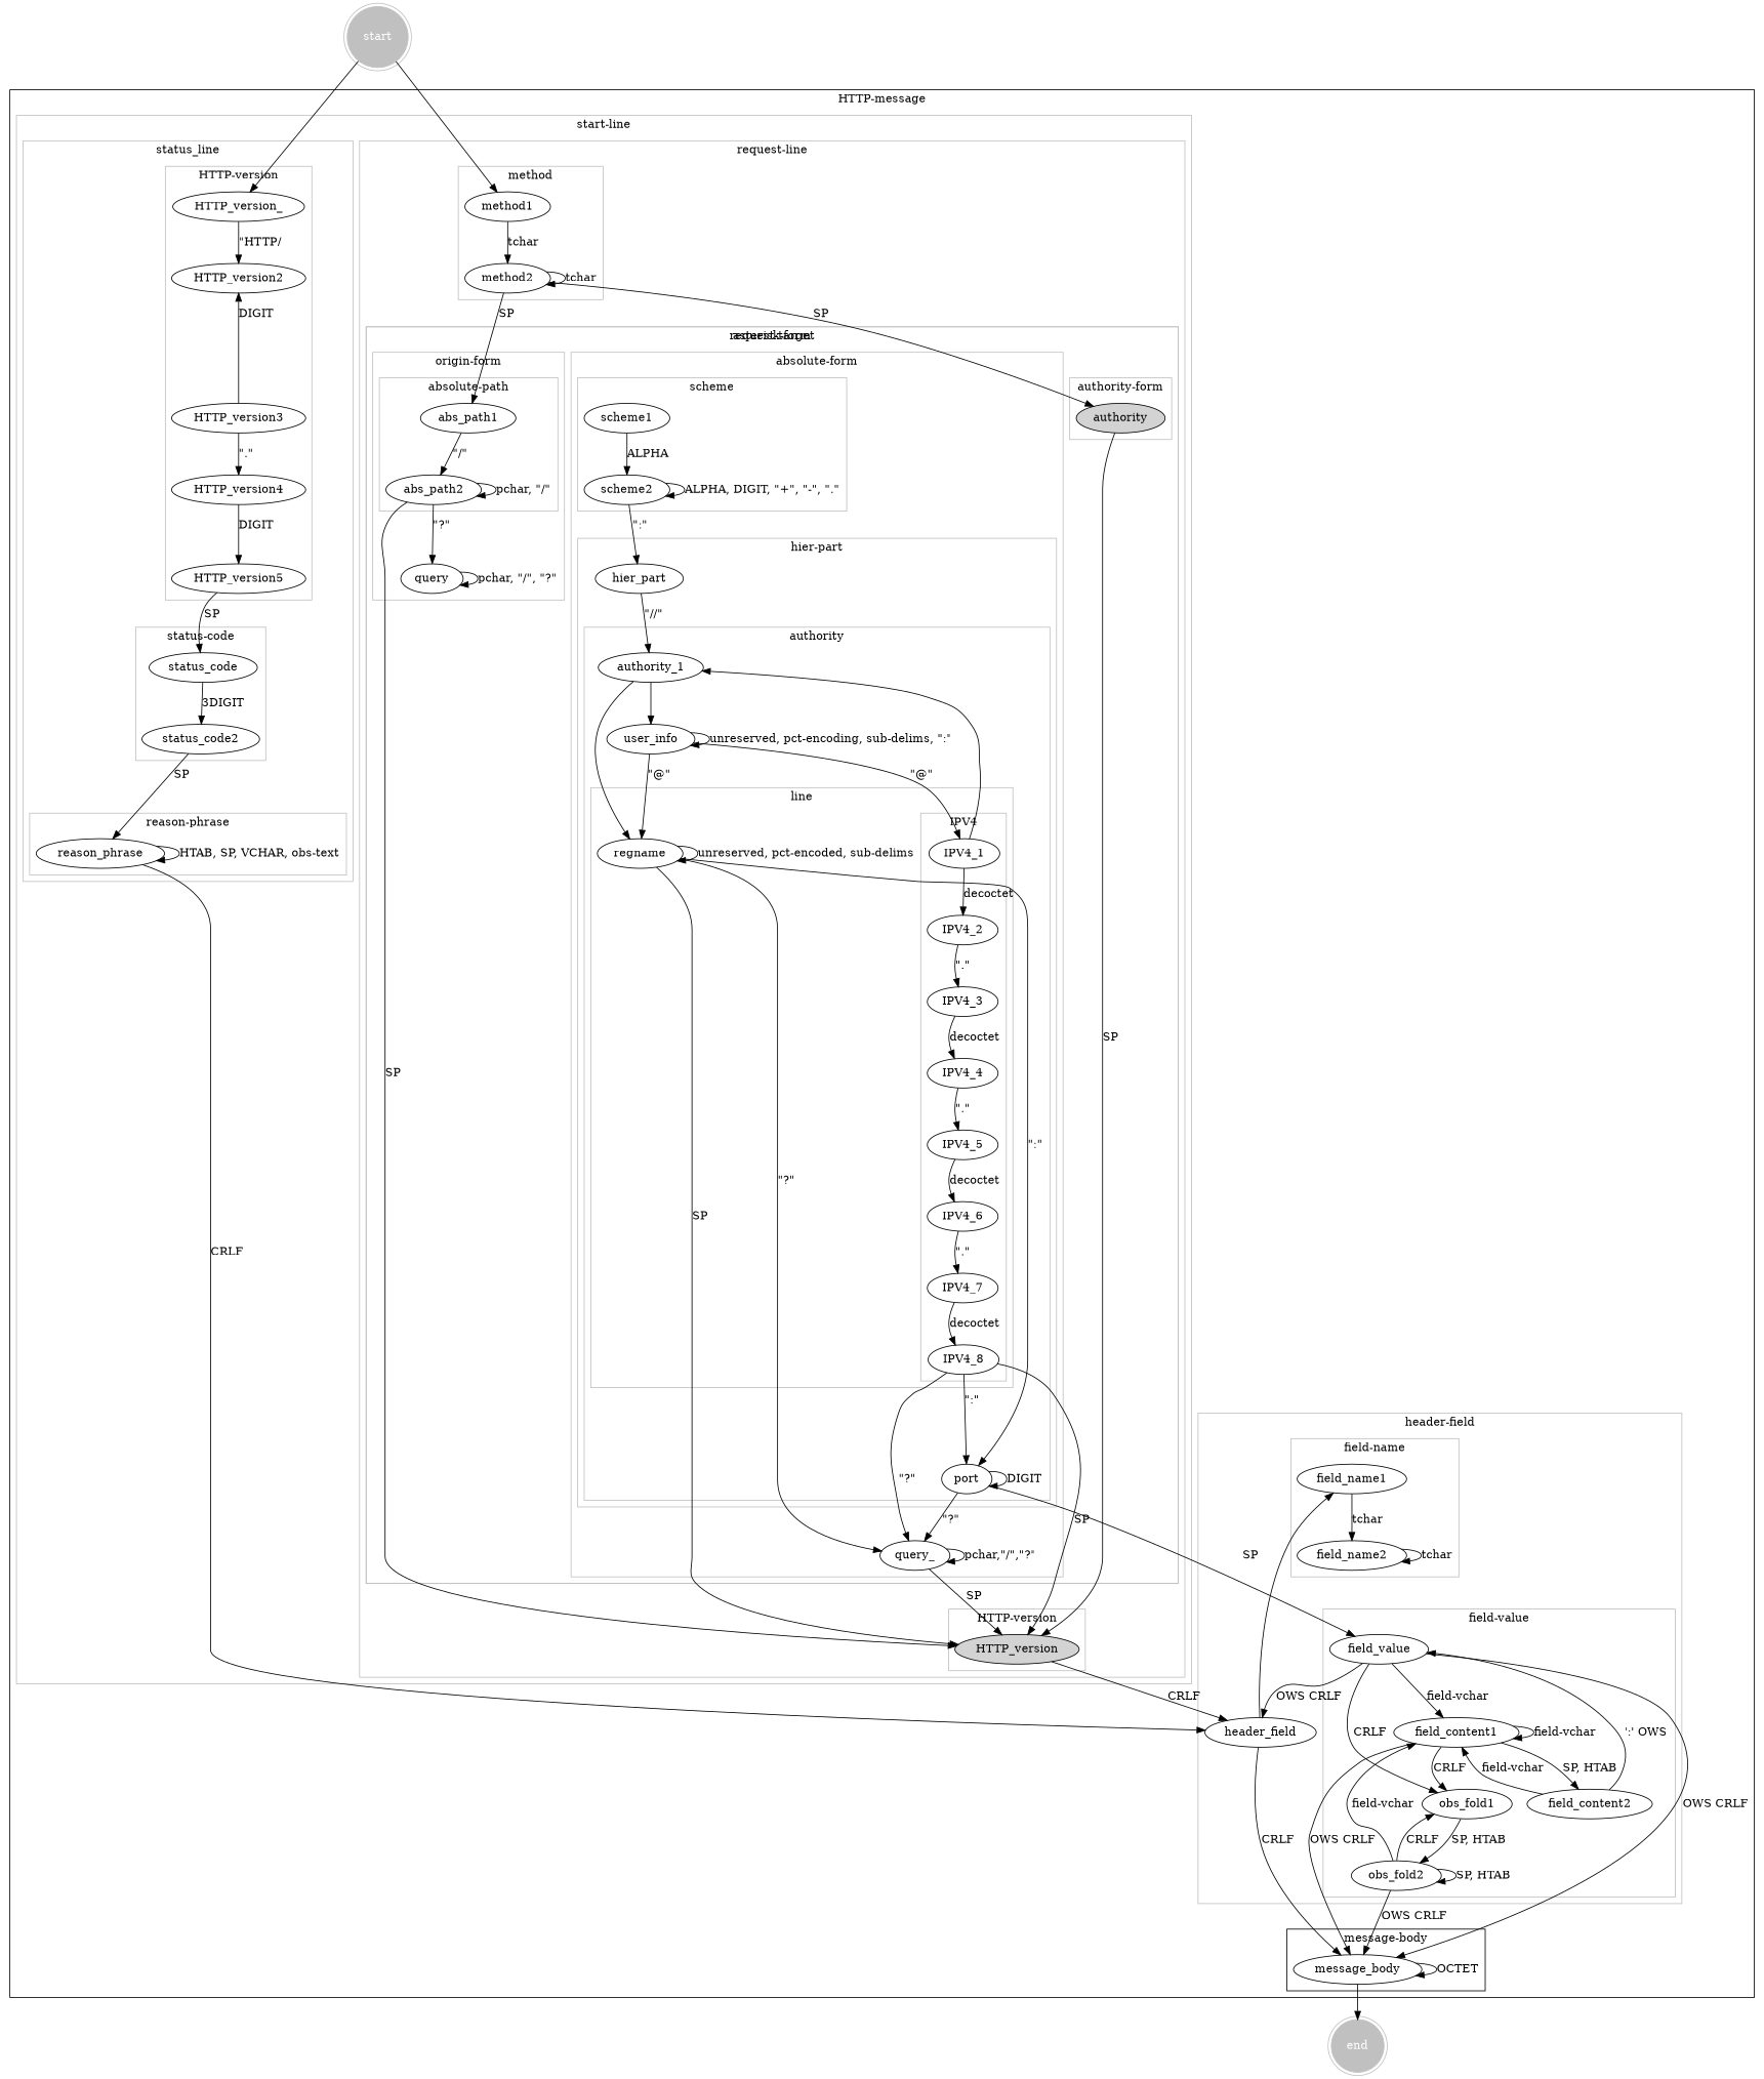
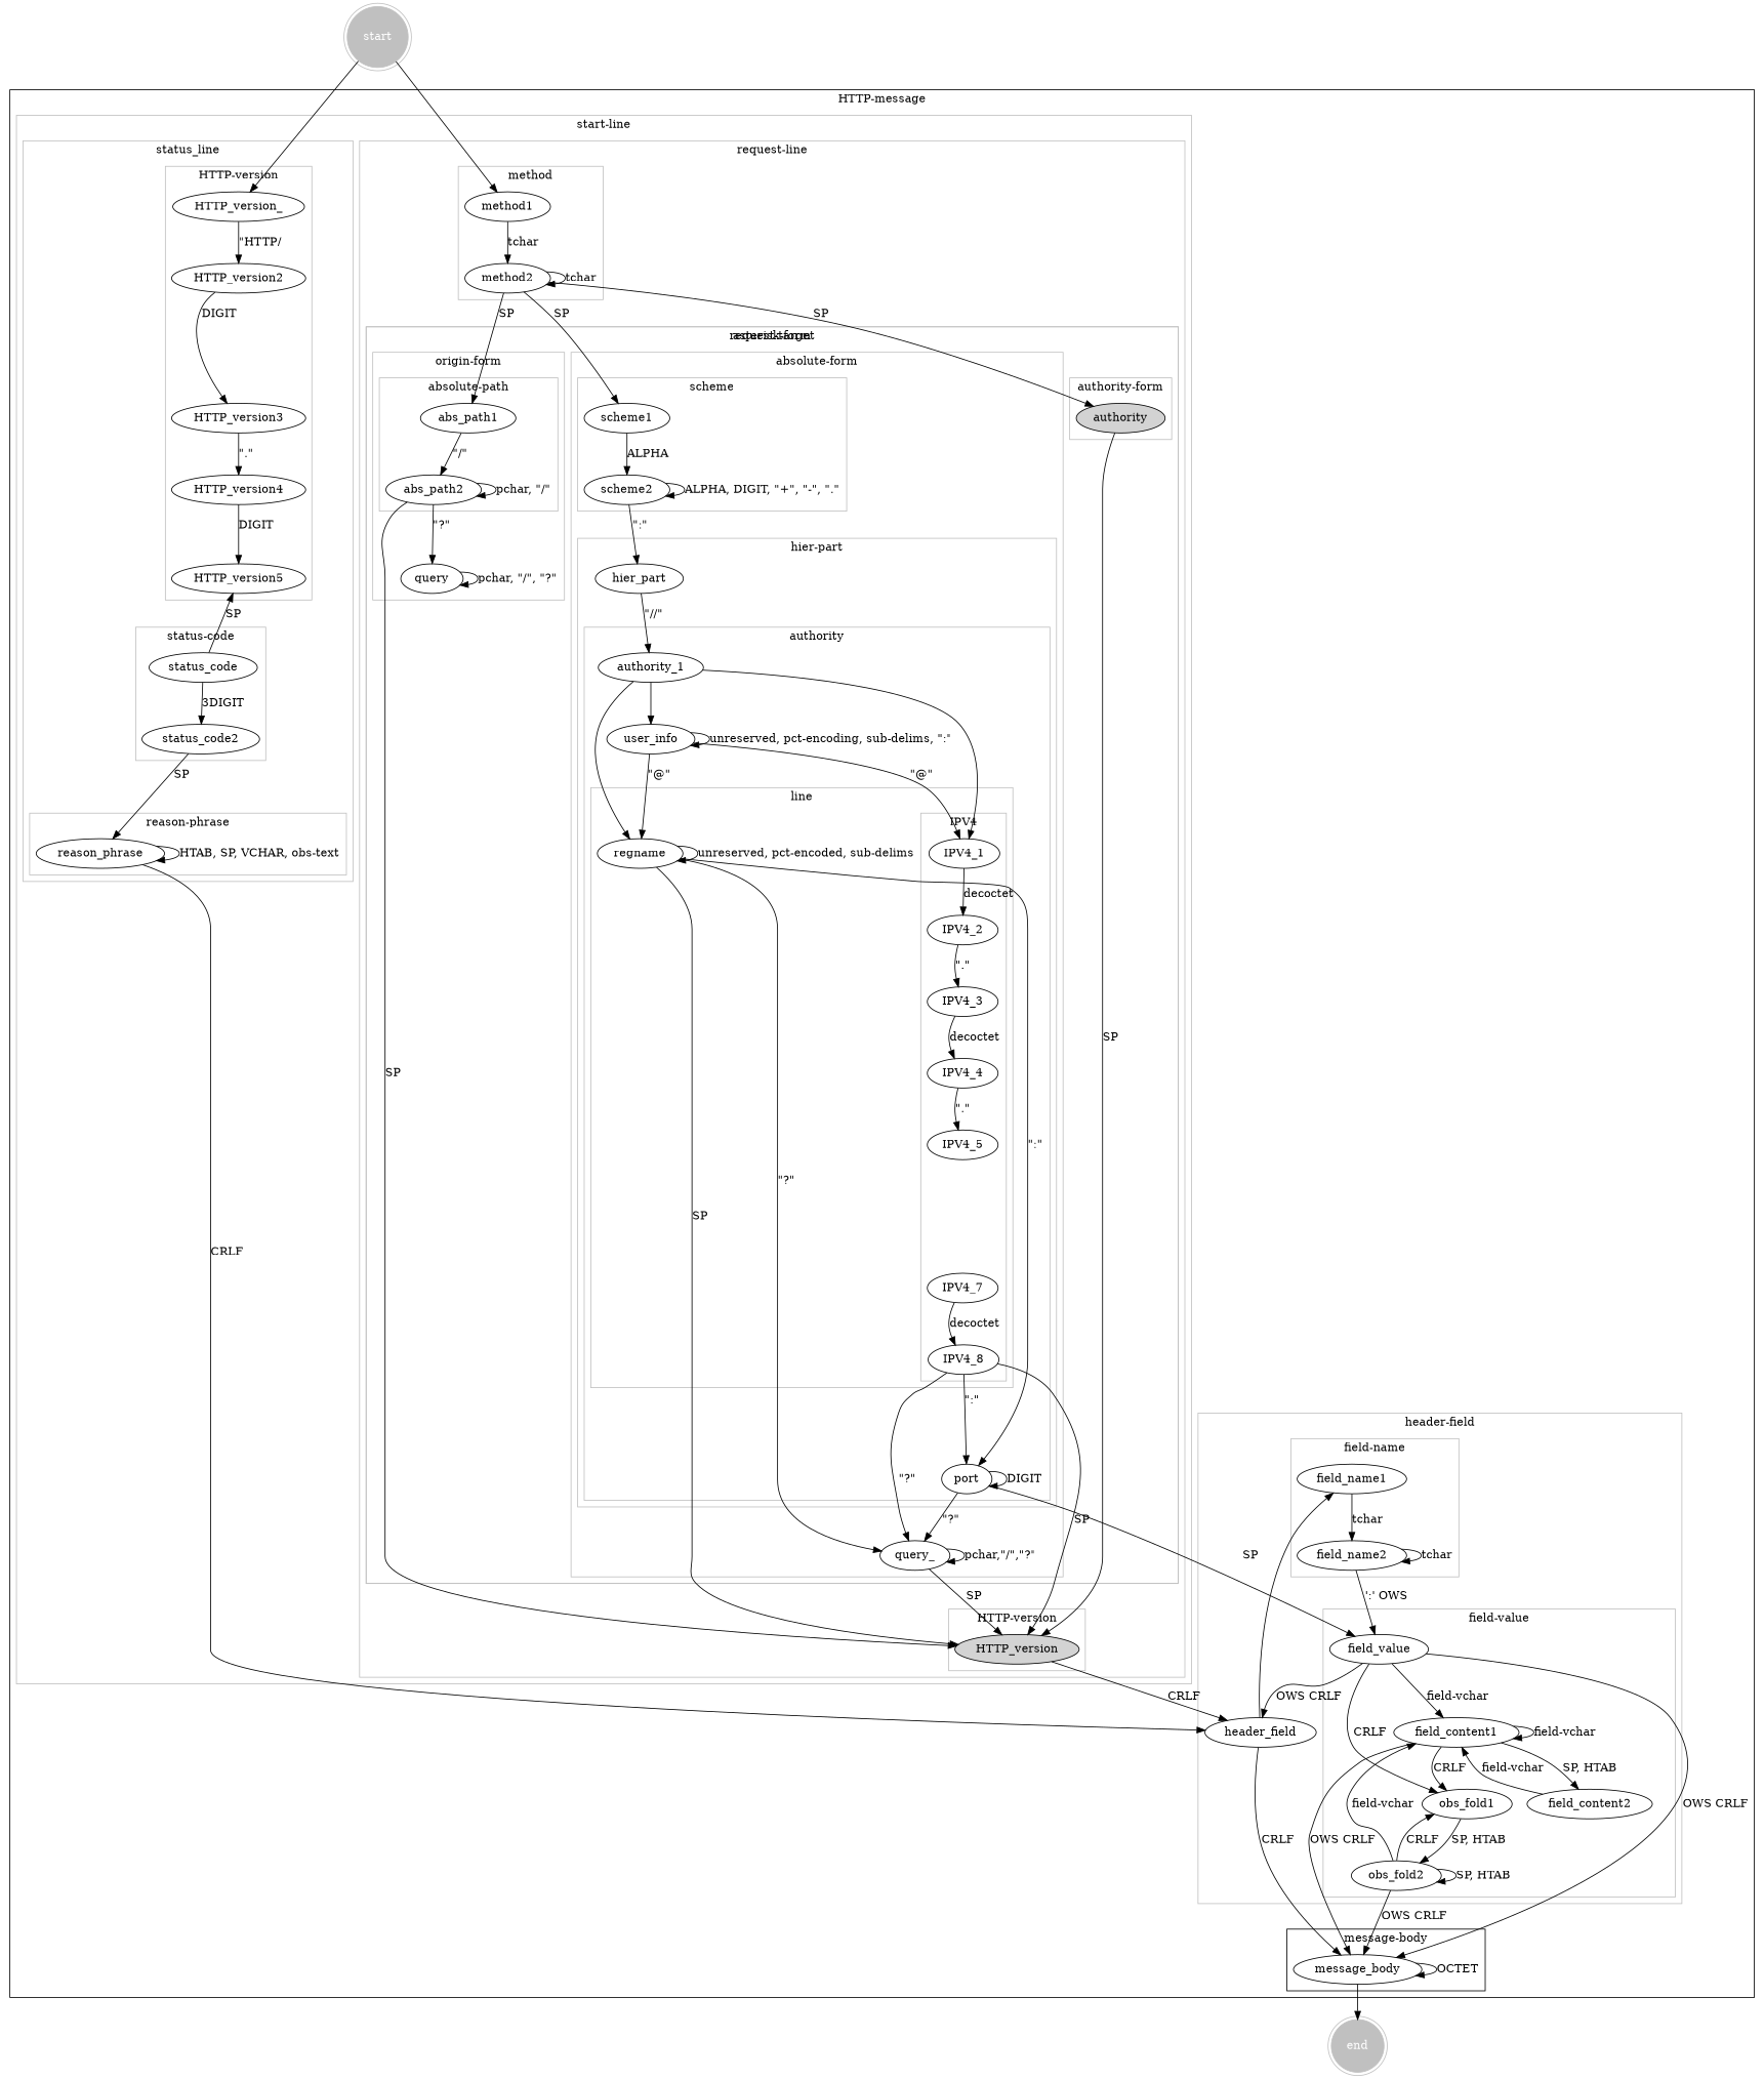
  digraph {
    compound=true
    method1
    method2
    abs_path1
    abs_path2
    query
    scheme1
    scheme2
    IPV4_1
    IPV4_2
    IPV4_3
    IPV4_4
    IPV4_5
-   IPV4_6
    IPV4_7
    IPV4_8
    regname
    authority_1
    user_info
    port
    hier_part
    query_
    authority [style=filled]
    HTTP_version [style=filled]
    HTTP_version_
    HTTP_version2
    HTTP_version3
    HTTP_version4
    HTTP_version5
    status_code
    status_code2
    reason_phrase
    field_name1
    field_name2
    field_value
    field_content1
    obs_fold1
    field_content2
    obs_fold2
    header_field
    message_body
    end [color=grey fontcolor=white shape=doublecircle style=filled]
    start [color=grey fontcolor=white shape=doublecircle style=filled]
    subgraph cluster_1 {
      color=black
      label="HTTP-message"
      subgraph cluster_2 {
        color=grey
        label="start-line"
        subgraph cluster_3 {
          color=grey
          label="request-line"
          subgraph cluster_4 {
            color=grey
            label=method
            method1
            method2
          }
          subgraph cluster_5 {
            color=grey
            label="request-target"
            subgraph cluster_6 {
              color=grey
              label="origin-form"
              query
              subgraph cluster_7 {
                color=grey
                label="absolute-path"
                abs_path1
                abs_path2
              }
            }
            subgraph cluster_8 {
              color=grey
              label="absolute-form"
              query_
              subgraph cluster_9 {
                color=grey
                label=scheme
                scheme1
                scheme2
              }
              subgraph cluster_10 {
                color=grey
                label="hier-part"
                hier_part
                subgraph cluster_11 {
                  color=grey
                  label=authority
                  authority_1
                  user_info
                  port
                  subgraph cluster_12 {
                    color=grey
                    label=line
                    regname
                    subgraph cluster_13 {
                      color=grey
                      label=IPV4
                      IPV4_1
                      IPV4_2
                      IPV4_3
                      IPV4_4
                      IPV4_5
-                     IPV4_6
                      IPV4_7
                      IPV4_8
                    }
                  }
                }
              }
            }
            subgraph cluster_14 {
              color=grey
              label="authority-form"
              authority
            }
            subgraph cluster_15 {
              color=grey
              label="asterisk-form"
            }
          }
          subgraph cluster_16 {
            color=grey
            label="HTTP-version"
            HTTP_version
          }
        }
        subgraph cluster_17 {
          color=grey
          label=status_line
          subgraph cluster_18 {
            color=grey
            label="HTTP-version"
            HTTP_version_
            HTTP_version2
            HTTP_version3
            HTTP_version4
            HTTP_version5
          }
          subgraph cluster_19 {
            color=grey
            label="status-code"
            status_code
            status_code2
          }
          subgraph cluster_20 {
            color=grey
            label="reason-phrase"
            reason_phrase
          }
        }
      }
      subgraph cluster_21 {
        color=grey
        label="header-field"
        header_field
        subgraph cluster_22 {
          color=grey
          label="field-name"
          field_name1
          field_name2
        }
        subgraph cluster_23 {
          color=grey
          label="field-value"
          field_value
          field_content1
          obs_fold1
          field_content2
          obs_fold2
        }
      }
      subgraph cluster_24 {
        color=black
        label="message-body"
        message_body
      }
    }
    method1 -> method2 [label=tchar]
    method2 -> method2 [label=tchar]
    method2 -> abs_path1 [label=SP]
+   method2 -> scheme1 [label=SP]
    method2 -> authority [label=SP]
    abs_path1 -> abs_path2 [label="\"/\""]
    abs_path2 -> abs_path2 [label="pchar, \"/\""]
    abs_path2 -> query [label="\"?\""]
    abs_path2 -> HTTP_version [label=SP]
    query -> query [label="pchar, \"/\", \"?\""]
    scheme1 -> scheme2 [label=ALPHA]
    scheme2 -> scheme2 [label="ALPHA, DIGIT, \"+\", \"-\", \".\""]
    scheme2 -> hier_part [label="\":\""]
    IPV4_1 -> IPV4_2 [label=decoctet]
    IPV4_2 -> IPV4_3 [label="\".\""]
    IPV4_3 -> IPV4_4 [label=decoctet]
    IPV4_4 -> IPV4_5 [label="\".\""]
-   IPV4_5 -> IPV4_6 [label=decoctet]
-   IPV4_6 -> IPV4_7 [label="\".\""]
    IPV4_7 -> IPV4_8 [label=decoctet]
    IPV4_8 -> port [label="\":\""]
    IPV4_8 -> query_ [label="\"?\""]
    IPV4_8 -> HTTP_version [label=SP]
    regname -> regname [label="unreserved, pct-encoded, sub-delims"]
    regname -> port [label="\":\""]
    regname -> query_ [label="\"?\""]
    regname -> HTTP_version [label=SP]
-   IPV4_1 -> authority_1
+   authority_1 -> IPV4_1
    authority_1 -> regname
    authority_1 -> user_info
    user_info -> IPV4_1 [label="\"@\""]
    user_info -> regname [label="\"@\""]
    user_info -> user_info [label="unreserved, pct-encoding, sub-delims, \":\""]
    port -> port [label=DIGIT]
    port -> query_ [label="\"?\""]
    port -> field_value [label=SP]
    hier_part -> authority_1 [label="\"//\""]
    query_ -> query_ [label="pchar,\"/\",\"?\""]
    query_ -> HTTP_version [label=SP]
    authority -> HTTP_version [label=SP]
    HTTP_version -> header_field [label=CRLF]
    HTTP_version_ -> HTTP_version2 [label="\"HTTP\/"]
-   HTTP_version3 -> HTTP_version2 [label=DIGIT]
+   HTTP_version2 -> HTTP_version3 [label=DIGIT]
    HTTP_version3 -> HTTP_version4 [label="\".\""]
    HTTP_version4 -> HTTP_version5 [label=DIGIT]
-   HTTP_version5 -> status_code [label=SP]
+   status_code -> HTTP_version5 [label=SP]
    status_code -> status_code2 [label="3DIGIT"]
    status_code2 -> reason_phrase [label=SP]
    reason_phrase -> reason_phrase [label="HTAB, SP, VCHAR, obs-text"]
    reason_phrase -> header_field [label=CRLF]
    field_name1 -> field_name2 [label=tchar]
    field_name2 -> field_name2 [label=tchar]
-   field_content2 -> field_value [label="':' OWS"]
+   field_name2 -> field_value [label="':' OWS"]
    field_value -> field_content1 [label="field-vchar"]
    field_value -> obs_fold1 [label=CRLF]
    field_value -> header_field [label="OWS CRLF"]
    field_value -> message_body [label="OWS CRLF"]
    field_content1 -> field_content1 [label="field-vchar"]
    field_content1 -> obs_fold1 [label=CRLF]
    field_content1 -> field_content2 [label="SP, HTAB"]
    field_content1 -> message_body [label="OWS CRLF"]
    obs_fold1 -> obs_fold2 [label="SP, HTAB"]
    field_content2 -> field_content1 [label="field-vchar"]
    obs_fold2 -> field_content1 [label="field-vchar"]
    obs_fold2 -> obs_fold1 [label=CRLF]
    obs_fold2 -> obs_fold2 [label="SP, HTAB"]
    obs_fold2 -> message_body [label="OWS CRLF"]
    header_field -> field_name1
    header_field -> message_body [label=CRLF]
    message_body -> message_body [label=OCTET]
    message_body -> end
    start -> method1
    start -> HTTP_version_
  }
